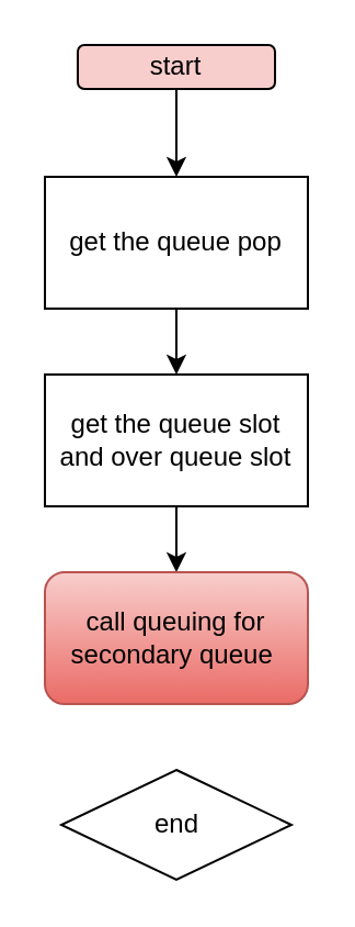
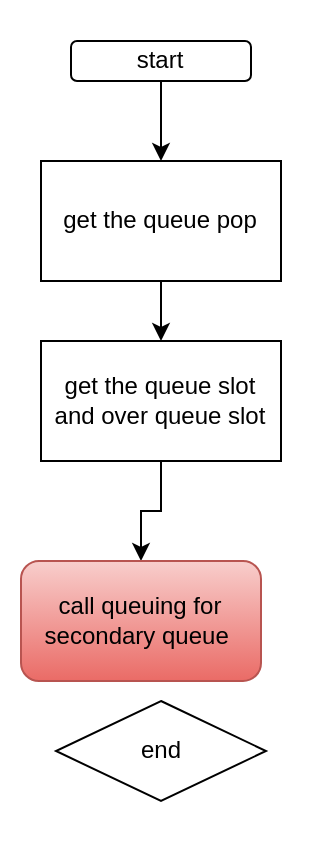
  <mxCell id="0" />
  <mxCell id="1" parent="0" />
  <mxCell id="2" value="" style="edgeStyle=orthogonalEdgeStyle;rounded=0;orthogonalLoop=1;jettySize=auto;html=1;" edge="1" parent="1" source="3" target="5"><mxGeometry relative="1" as="geometry" /></mxCell>
- <mxCell id="3" value="start" style="rounded=1;whiteSpace=wrap;html=1;fillColor=#f8cecc;" vertex="1" parent="1"><mxGeometry x="35" y="20" width="90" height="20" as="geometry" /></mxCell>
+ <mxCell id="3" value="start" style="rounded=1;whiteSpace=wrap;html=1;" vertex="1" parent="1"><mxGeometry x="35" y="20" width="90" height="20" as="geometry" /></mxCell>
  <mxCell id="4" value="" style="edgeStyle=orthogonalEdgeStyle;rounded=0;orthogonalLoop=1;jettySize=auto;html=1;" edge="1" parent="1" source="5" target="7"><mxGeometry relative="1" as="geometry" /></mxCell>
  <mxCell id="5" value="get the queue pop" style="rounded=0;whiteSpace=wrap;html=1;" vertex="1" parent="1"><mxGeometry x="20" y="80" width="120" height="60" as="geometry" /></mxCell>
  <mxCell id="6" value="" style="edgeStyle=orthogonalEdgeStyle;rounded=0;orthogonalLoop=1;jettySize=auto;html=1;" edge="1" parent="1" source="7" target="8"><mxGeometry relative="1" as="geometry" /></mxCell>
  <mxCell id="7" value="get the queue slot and over queue slot" style="rounded=0;whiteSpace=wrap;html=1;" vertex="1" parent="1"><mxGeometry x="20" y="170" width="120" height="60" as="geometry" /></mxCell>
- <mxCell id="8" value="call&amp;nbsp;queuing for secondary queue&amp;nbsp;" style="rounded=1;whiteSpace=wrap;html=1;fillColor=#f8cecc;gradientColor=#ea6b66;strokeColor=#b85450;" vertex="1" parent="1"><mxGeometry x="20" y="260" width="120" height="60" as="geometry" /></mxCell>
+ <mxCell id="8" value="call&amp;nbsp;queuing for secondary queue&amp;nbsp;" style="rounded=1;whiteSpace=wrap;html=1;fillColor=#f8cecc;gradientColor=#ea6b66;strokeColor=#b85450;" vertex="1" parent="1"><mxGeometry x="10" y="280" width="120" height="60" as="geometry" /></mxCell>
  <mxCell id="9" value="end" style="rhombus;whiteSpace=wrap;html=1;" vertex="1" parent="1"><mxGeometry x="27.5" y="350" width="105" height="50" as="geometry" /></mxCell>
